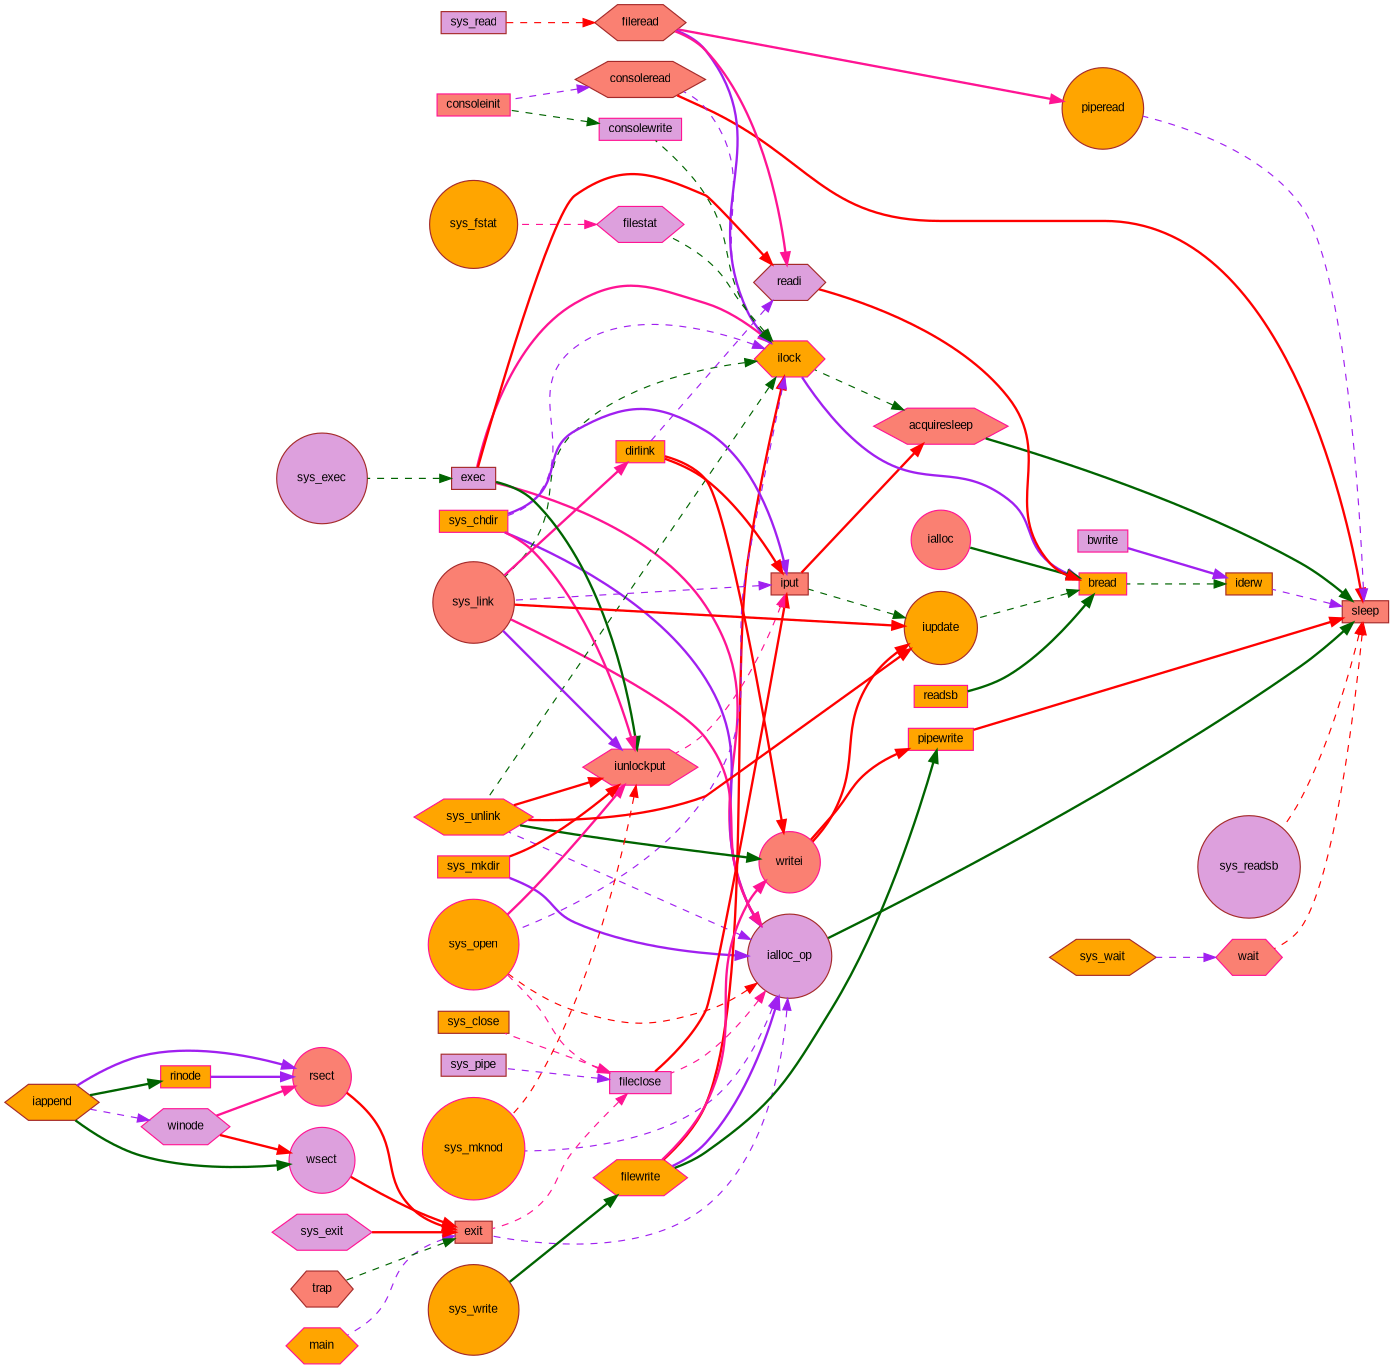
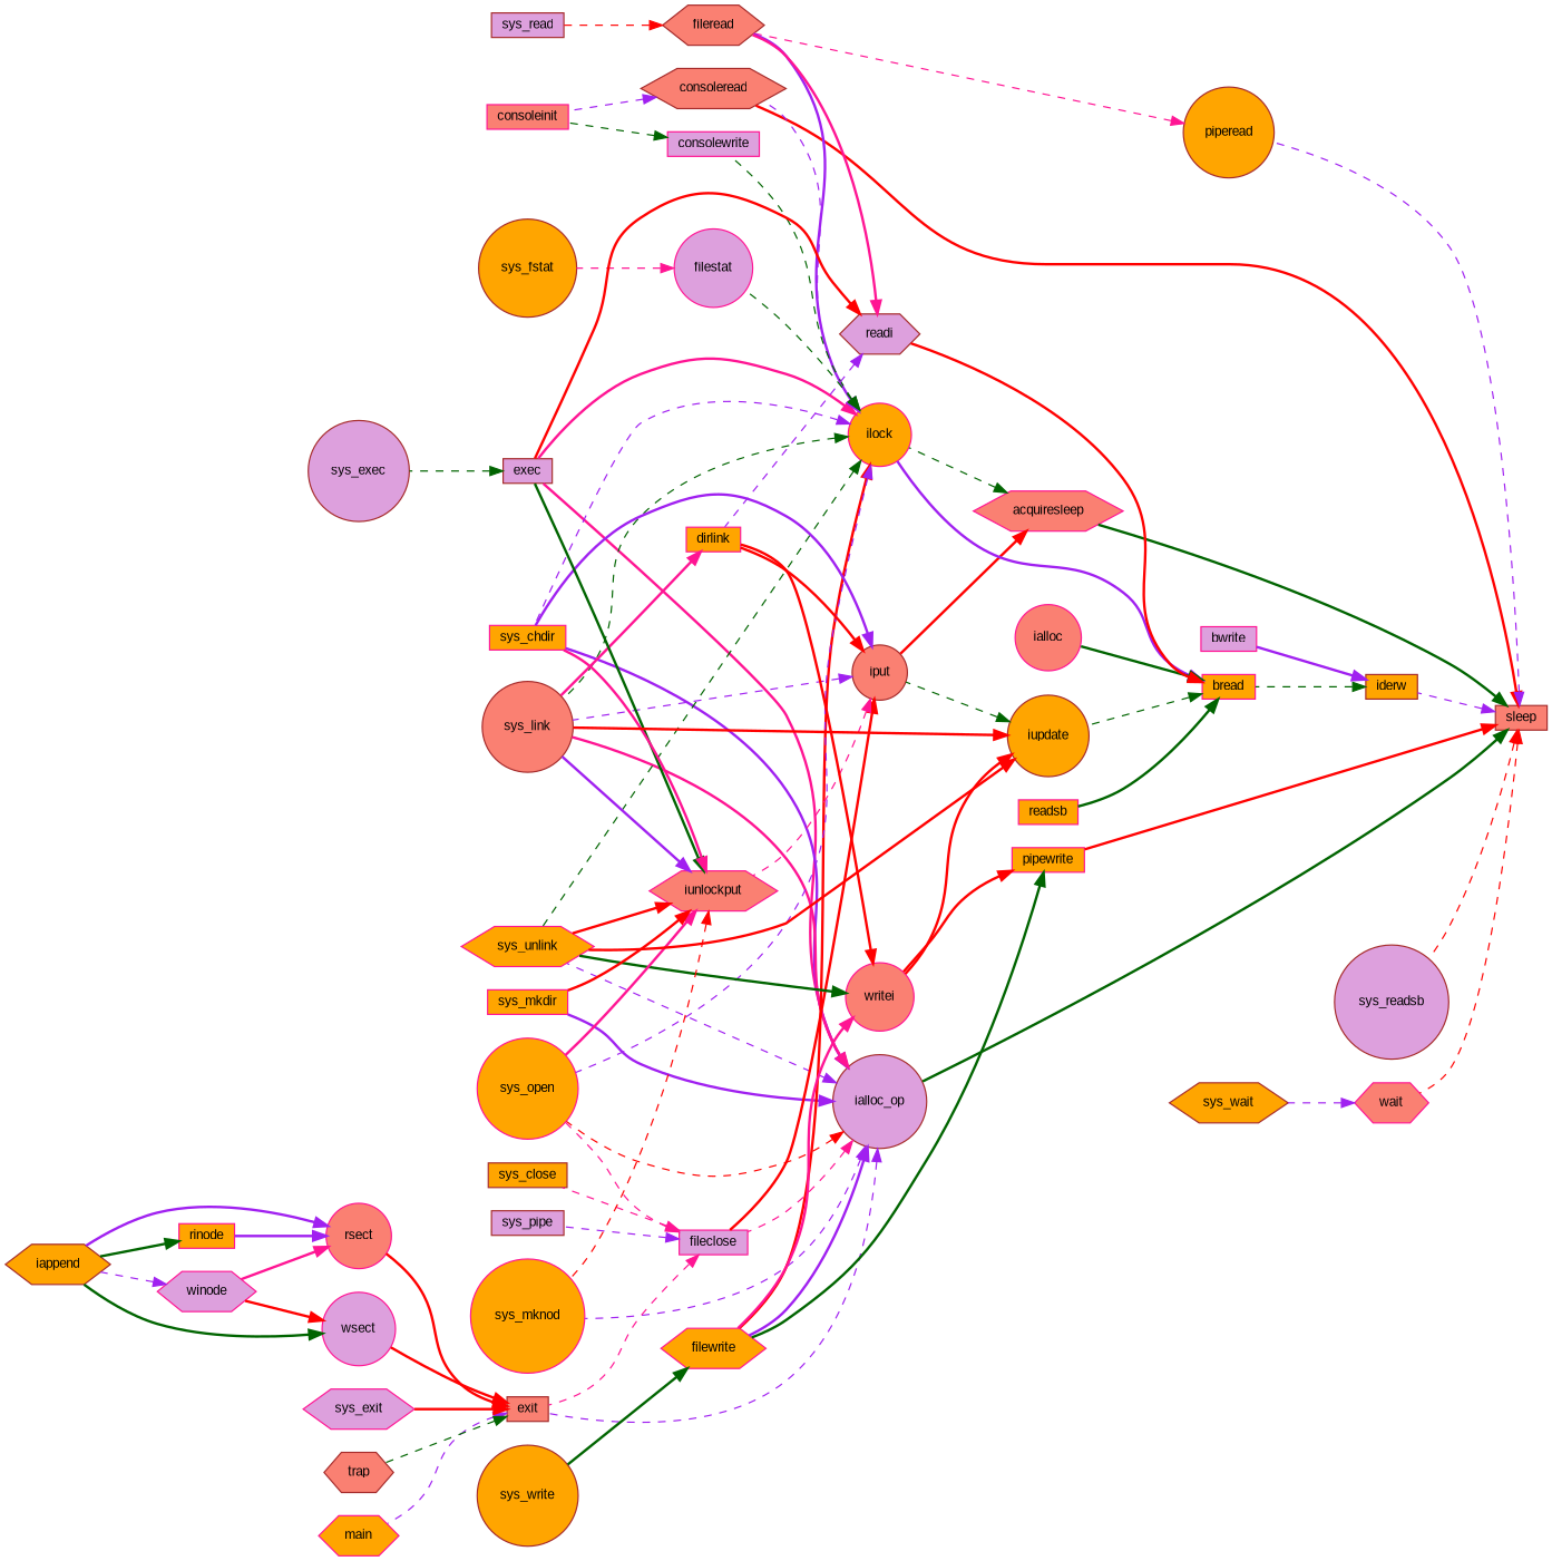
  digraph {
    fontname="Liberation Sans"
    rankdir=RL
    node [color=deeppink fillcolor=orange fontname="Liberation Sans" fontsize=10 shape=box style=filled]
    edge [color=purple dir=back fontname="Liberation Sans" fontsize=10 labelfontname=Helvetica labelfontsize=10 style=bold]
    n1 [color=brown fillcolor=salmon fontcolor=black height=0.2 label=sleep width=0.4]
    n2 [fillcolor=salmon height=0.2 label=acquiresleep shape=hexagon width=0.4]
    n3 [color=brown fillcolor=salmon height=0.2 label=consoleread shape=hexagon width=0.4]
    n4 [color=brown fillcolor=plum height=0.2 label=ialloc_op shape=circle width=0.4]
    n5 [color=brown height=0.2 label=iderw width=0.4]
    n6 [color=brown height=0.2 label=piperead shape=circle width=0.4]
    n7 [height=0.2 label=pipewrite width=0.4]
    n8 [color=brown fillcolor=plum height=0.2 label=sys_readsb shape=circle width=0.4]
    n9 [fillcolor=salmon height=0.2 label=wait shape=hexagon width=0.4]
-   n10 [height=0.2 label=ilock shape=hexagon width=0.4]
-   n11 [color=brown fillcolor=salmon height=0.2 label=iput width=0.4]
+   n10 [height=0.2 label=ilock shape=circle width=0.4]
+   n11 [color=brown fillcolor=salmon height=0.2 label=iput shape=circle width=0.4]
    n12 [fillcolor=salmon height=0.2 label=consoleinit width=0.4]
    n13 [color=brown fillcolor=plum height=0.2 label=exec width=0.4]
    n14 [height=0.2 label=filewrite shape=hexagon width=0.4]
    n15 [height=0.2 label=sys_chdir width=0.4]
    n16 [color=brown fillcolor=salmon height=0.2 label=sys_link shape=circle width=0.4]
    n17 [height=0.2 label=sys_open shape=circle width=0.4]
    n18 [height=0.2 label=sys_unlink shape=hexagon width=0.4]
    n19 [color=brown fillcolor=salmon height=0.2 label=exit width=0.4]
    n20 [fillcolor=plum height=0.2 label=fileclose width=0.4]
    n21 [height=0.2 label=sys_mkdir width=0.4]
    n22 [height=0.2 label=sys_mknod shape=circle width=0.4]
    n23 [height=0.2 label=bread width=0.4]
    n24 [fillcolor=plum height=0.2 label=bwrite width=0.4]
    n25 [color=brown fillcolor=salmon height=0.2 label=fileread shape=hexagon width=0.4]
    n26 [fillcolor=salmon height=0.2 label=writei shape=circle width=0.4]
    n27 [color=brown height=0.2 label=sys_wait shape=hexagon width=0.4]
    n28 [fillcolor=plum height=0.2 label=consolewrite width=0.4]
-   n29 [fillcolor=plum height=0.2 label=filestat shape=hexagon width=0.4]
+   n29 [fillcolor=plum height=0.2 label=filestat shape=circle width=0.4]
    n30 [height=0.2 label=dirlink width=0.4]
    n31 [fillcolor=salmon height=0.2 label=iunlockput shape=hexagon width=0.4]
    n32 [color=brown fillcolor=plum height=0.2 label=sys_exec shape=circle width=0.4]
    n33 [color=brown fillcolor=plum height=0.2 label=sys_read width=0.4]
    n34 [color=brown height=0.2 label=sys_fstat shape=circle width=0.4]
    n35 [color=brown height=0.2 label=sys_write shape=circle width=0.4]
    n36 [height=0.2 label=main shape=hexagon width=0.4]
    n37 [fillcolor=salmon height=0.2 label=rsect shape=circle width=0.4]
    n38 [fillcolor=plum height=0.2 label=sys_exit shape=hexagon width=0.4]
    n39 [color=brown fillcolor=salmon height=0.2 label=trap shape=hexagon width=0.4]
    n40 [fillcolor=plum height=0.2 label=wsect shape=circle width=0.4]
    n41 [color=brown fillcolor=plum height=0.2 label=sys_pipe width=0.4]
    n42 [color=brown height=0.2 label=sys_close width=0.4]
    n43 [color=brown height=0.2 label=iappend shape=hexagon width=0.4]
    n44 [height=0.2 label=rinode width=0.4]
    n45 [fillcolor=plum height=0.2 label=winode shape=hexagon width=0.4]
    n46 [fillcolor=salmon height=0.2 label=ialloc shape=circle width=0.4]
    n47 [color=brown height=0.2 label=iupdate shape=circle width=0.4]
    n48 [color=brown fillcolor=plum height=0.2 label=readi shape=hexagon width=0.4]
    n49 [height=0.2 label=readsb width=0.4]
    n1 -> n2 [color=darkgreen]
    n1 -> n3 [color=red]
    n1 -> n4 [color=darkgreen]
    n1 -> n5 [style=dashed]
    n1 -> n6 [style=dashed]
    n1 -> n7 [color=red]
    n1 -> n8 [color=red style=dashed]
    n1 -> n9 [color=red style=dashed]
    n2 -> n10 [color=darkgreen style=dashed]
    n2 -> n11 [color=red]
    n3 -> n12 [style=dashed]
    n4 -> n13 [color=deeppink]
    n4 -> n14
    n4 -> n15
    n4 -> n16 [color=deeppink]
    n4 -> n17 [color=red style=dashed]
    n4 -> n18 [style=dashed]
    n4 -> n19 [style=dashed]
    n4 -> n20 [color=deeppink style=dashed]
    n4 -> n21
    n4 -> n22 [style=dashed]
    n5 -> n23 [color=darkgreen style=dashed]
    n5 -> n24
-   n6 -> n25 [color=deeppink]
+   n6 -> n25 [color=deeppink style=dashed]
    n7 -> n14 [color=darkgreen]
    n7 -> n26 [color=red]
    n9 -> n27 [style=dashed]
    n10 -> n3 [style=dashed]
    n10 -> n13 [color=deeppink]
    n10 -> n14 [color=red]
    n10 -> n15 [style=dashed]
    n10 -> n16 [color=darkgreen style=dashed]
    n10 -> n17 [style=dashed]
    n10 -> n18 [color=darkgreen style=dashed]
    n10 -> n25
    n10 -> n28 [color=darkgreen style=dashed]
    n10 -> n29 [color=darkgreen style=dashed]
    n11 -> n15
    n11 -> n16 [style=dashed]
    n11 -> n20 [color=red]
    n11 -> n30 [color=red]
    n11 -> n31 [color=deeppink style=dashed]
    n13 -> n32 [color=darkgreen style=dashed]
    n14 -> n35 [color=darkgreen]
    n19 -> n36 [style=dashed]
    n19 -> n37 [color=red]
    n19 -> n38 [color=red]
    n19 -> n39 [color=darkgreen style=dashed]
    n19 -> n40 [color=red]
    n20 -> n17 [color=deeppink style=dashed]
    n20 -> n19 [color=deeppink style=dashed]
    n20 -> n41 [style=dashed]
    n20 -> n42 [color=deeppink style=dashed]
    n23 -> n10
    n23 -> n46 [color=darkgreen]
    n23 -> n47 [color=darkgreen style=dashed]
    n23 -> n48 [color=red]
    n23 -> n49 [color=darkgreen]
    n25 -> n33 [color=red style=dashed]
    n26 -> n14 [color=deeppink]
    n26 -> n18 [color=darkgreen]
    n26 -> n30 [color=red]
    n28 -> n12 [color=darkgreen style=dashed]
    n29 -> n34 [color=deeppink style=dashed]
    n30 -> n16 [color=deeppink]
    n31 -> n13 [color=darkgreen]
    n31 -> n15 [color=deeppink]
    n31 -> n16
    n31 -> n17 [color=deeppink]
    n31 -> n18 [color=red]
    n31 -> n21 [color=red]
    n31 -> n22 [color=red style=dashed]
    n37 -> n43
    n37 -> n44
    n37 -> n45 [color=deeppink]
    n40 -> n43 [color=darkgreen]
    n40 -> n45 [color=red]
    n44 -> n43 [color=darkgreen]
    n45 -> n43 [style=dashed]
    n47 -> n11 [color=darkgreen style=dashed]
    n47 -> n16 [color=red]
    n47 -> n18 [color=red]
    n47 -> n26 [color=red]
    n48 -> n13 [color=red]
    n48 -> n25 [color=deeppink]
    n48 -> n30 [style=dashed]
  }
